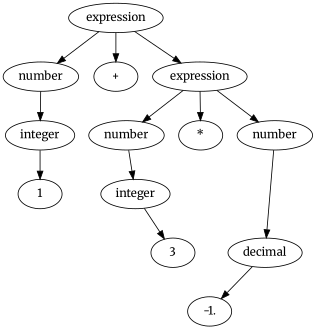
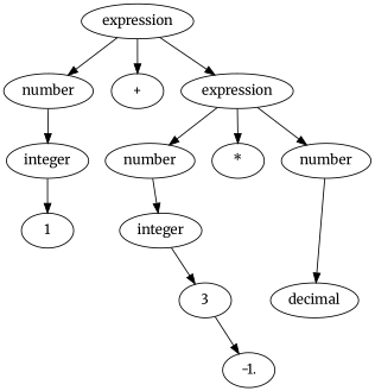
  digraph {
    fontname=Merriweather
    node [fontname=Merriweather]
    edge [fontname=Merriweather]
    n1 [label=expression]
    n2 [label=number]
    n3 [label="+"]
    n4 [label=expression]
    n5 [label=integer]
    n6 [label=number]
    n7 [label="*"]
    n8 [label=number]
    n9 [label=1]
    n10 [label=integer]
    n11 [label=decimal]
    n12 [label=3]
    n13 [label=-1.]
    n1 -> n2
    n1 -> n3
    n1 -> n4
    n2 -> n5
    n4 -> n6
    n4 -> n7
    n4 -> n8
    n5 -> n9
    n6 -> n10
    n8 -> n11
    n10 -> n12
-   n11 -> n13
+   n12 -> n13
  }
